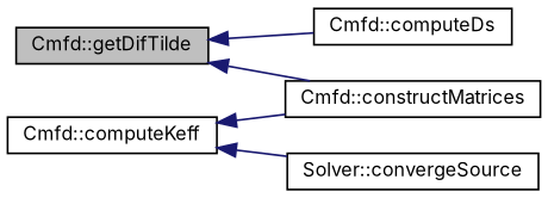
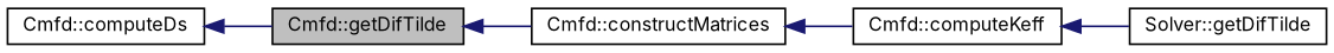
  digraph {
    fontname=Inter
    rankdir=LR
    node [color=black fillcolor=white fontname=Inter fontsize=10 shape=record style=filled]
    edge [color=midnightblue dir=back fontname=Inter fontsize=10 labelfontname=Helvetica labelfontsize=10 style=solid]
    n1 [fillcolor=grey75 fontcolor=black height=0.2 label="Cmfd::getDifTilde" width=0.4]
    n2 [height=0.2 label="Cmfd::computeDs" width=0.4]
    n3 [height=0.2 label="Cmfd::constructMatrices" width=0.4]
    n4 [height=0.2 label="Cmfd::computeKeff" width=0.4]
-   n5 [height=0.2 label="Solver::convergeSource" width=0.4]
-   n1 -> n2
+   n5 [height=0.2 label="Solver::getDifTilde" width=0.4]
+   n2 -> n1
    n1 -> n3
-   n4 -> n3
+   n3 -> n4
    n4 -> n5
  }
